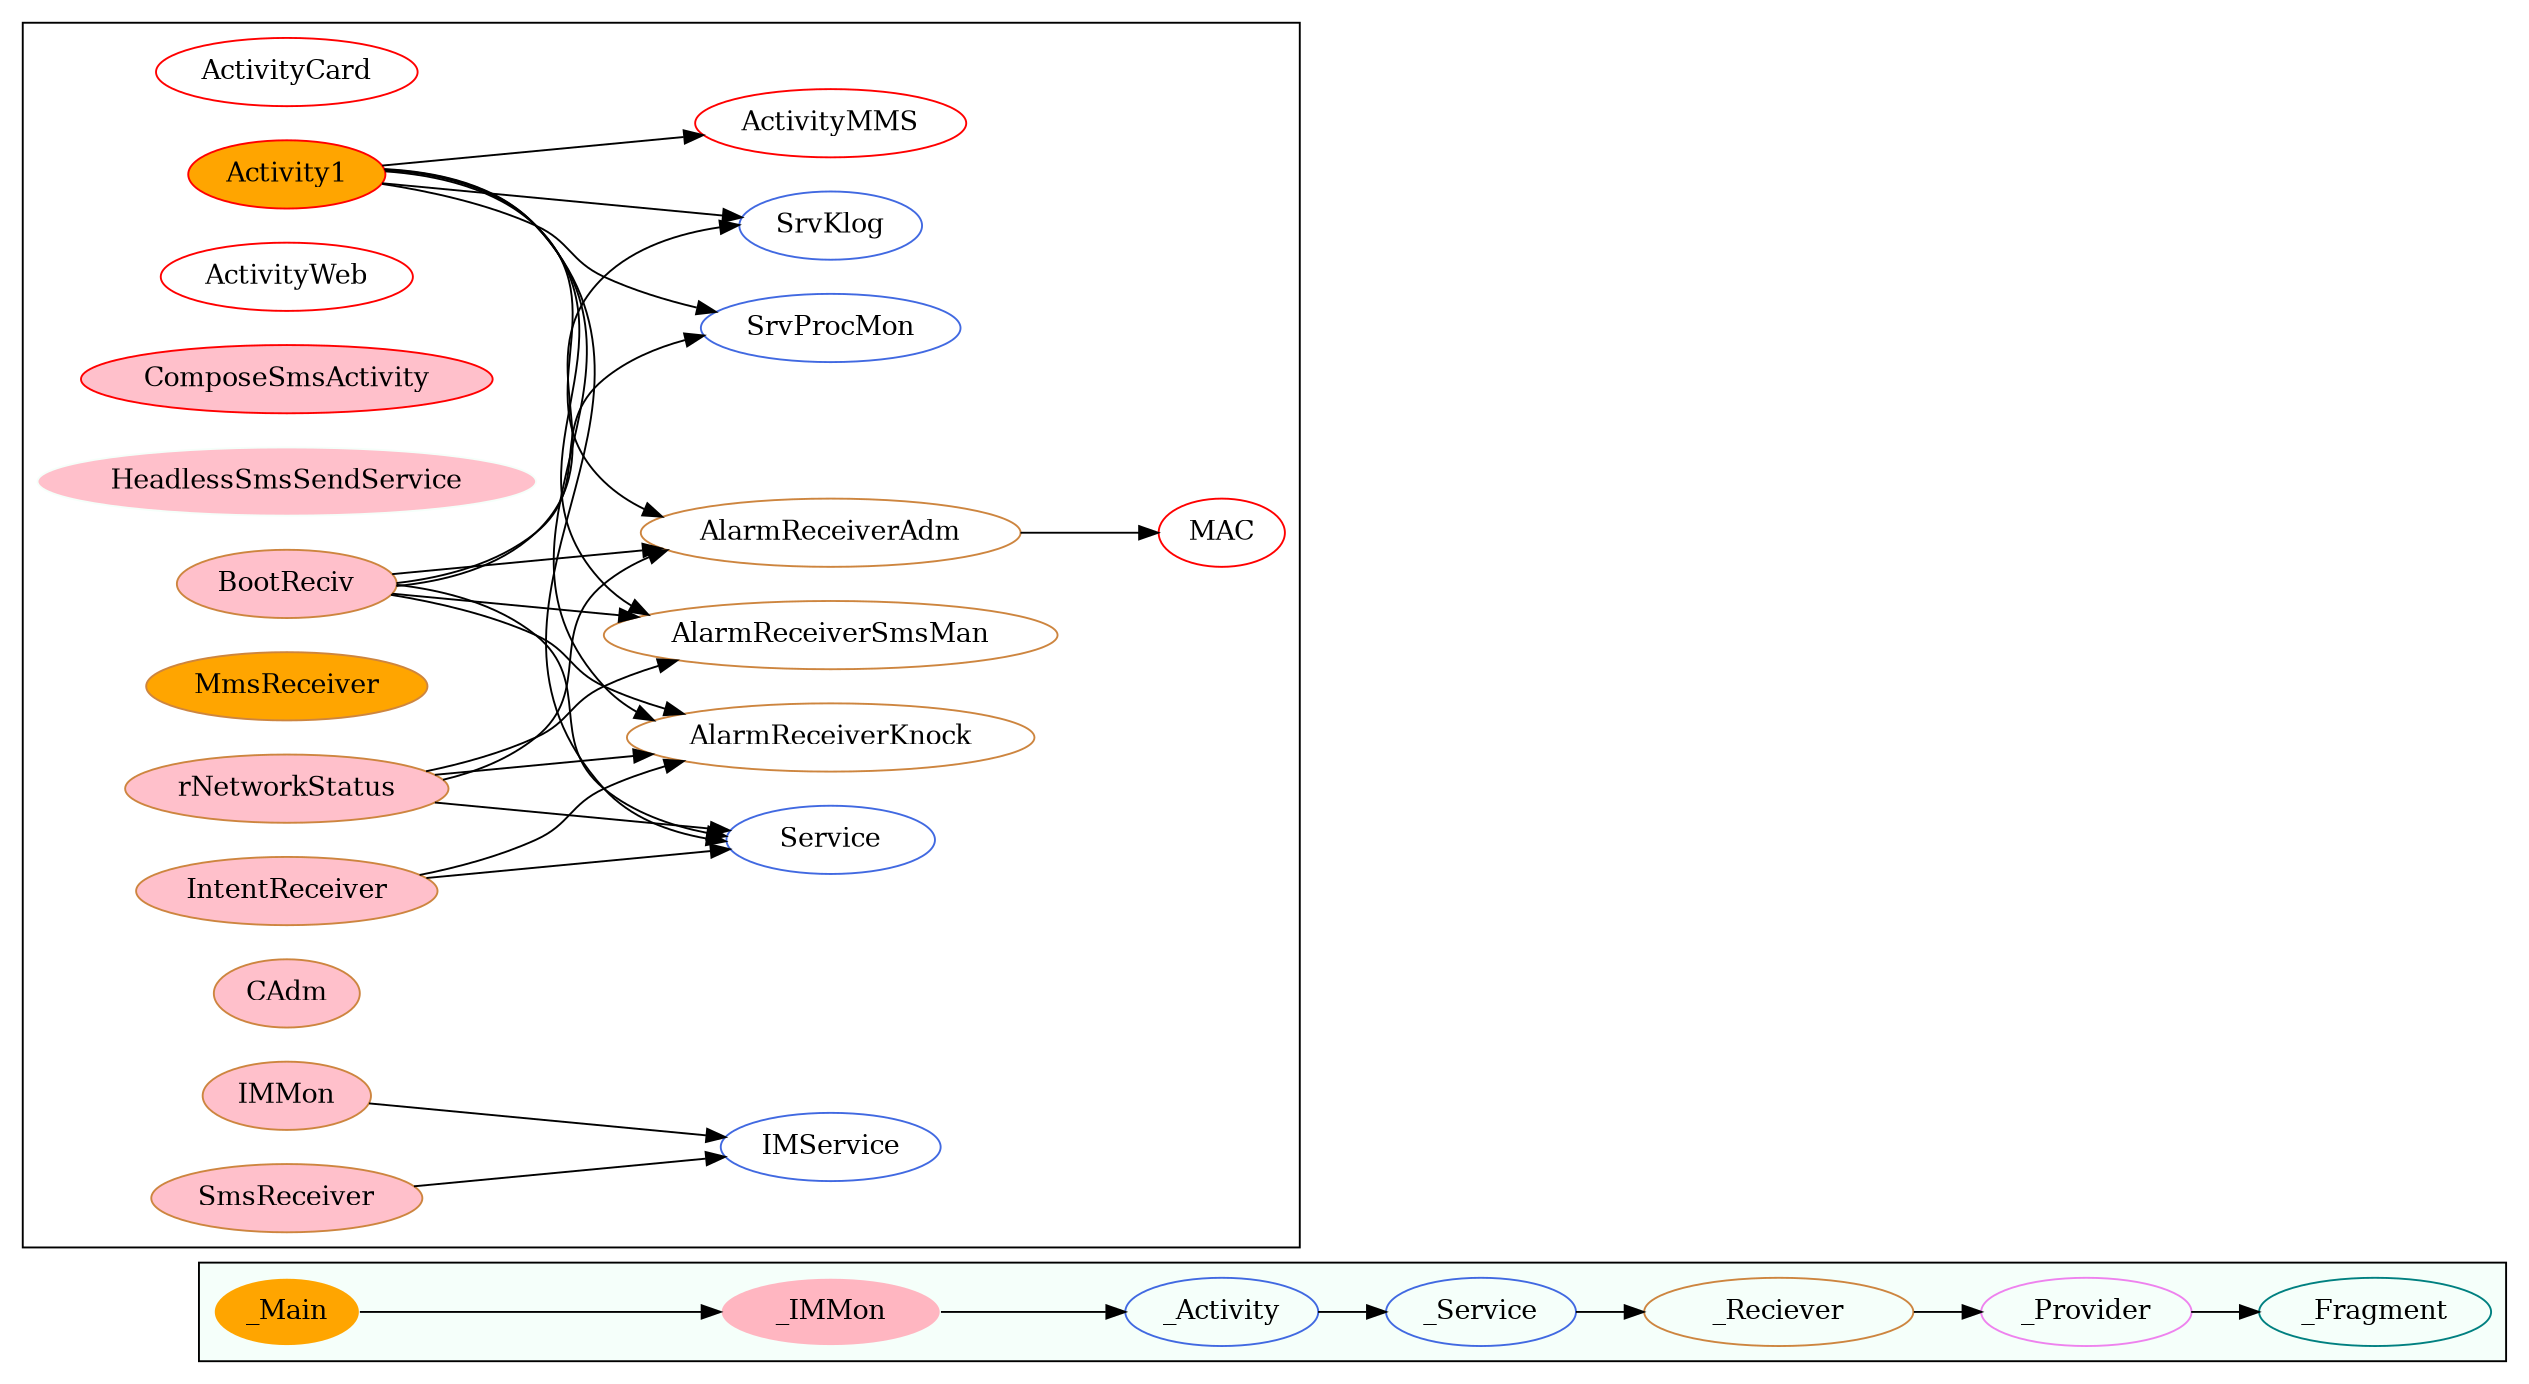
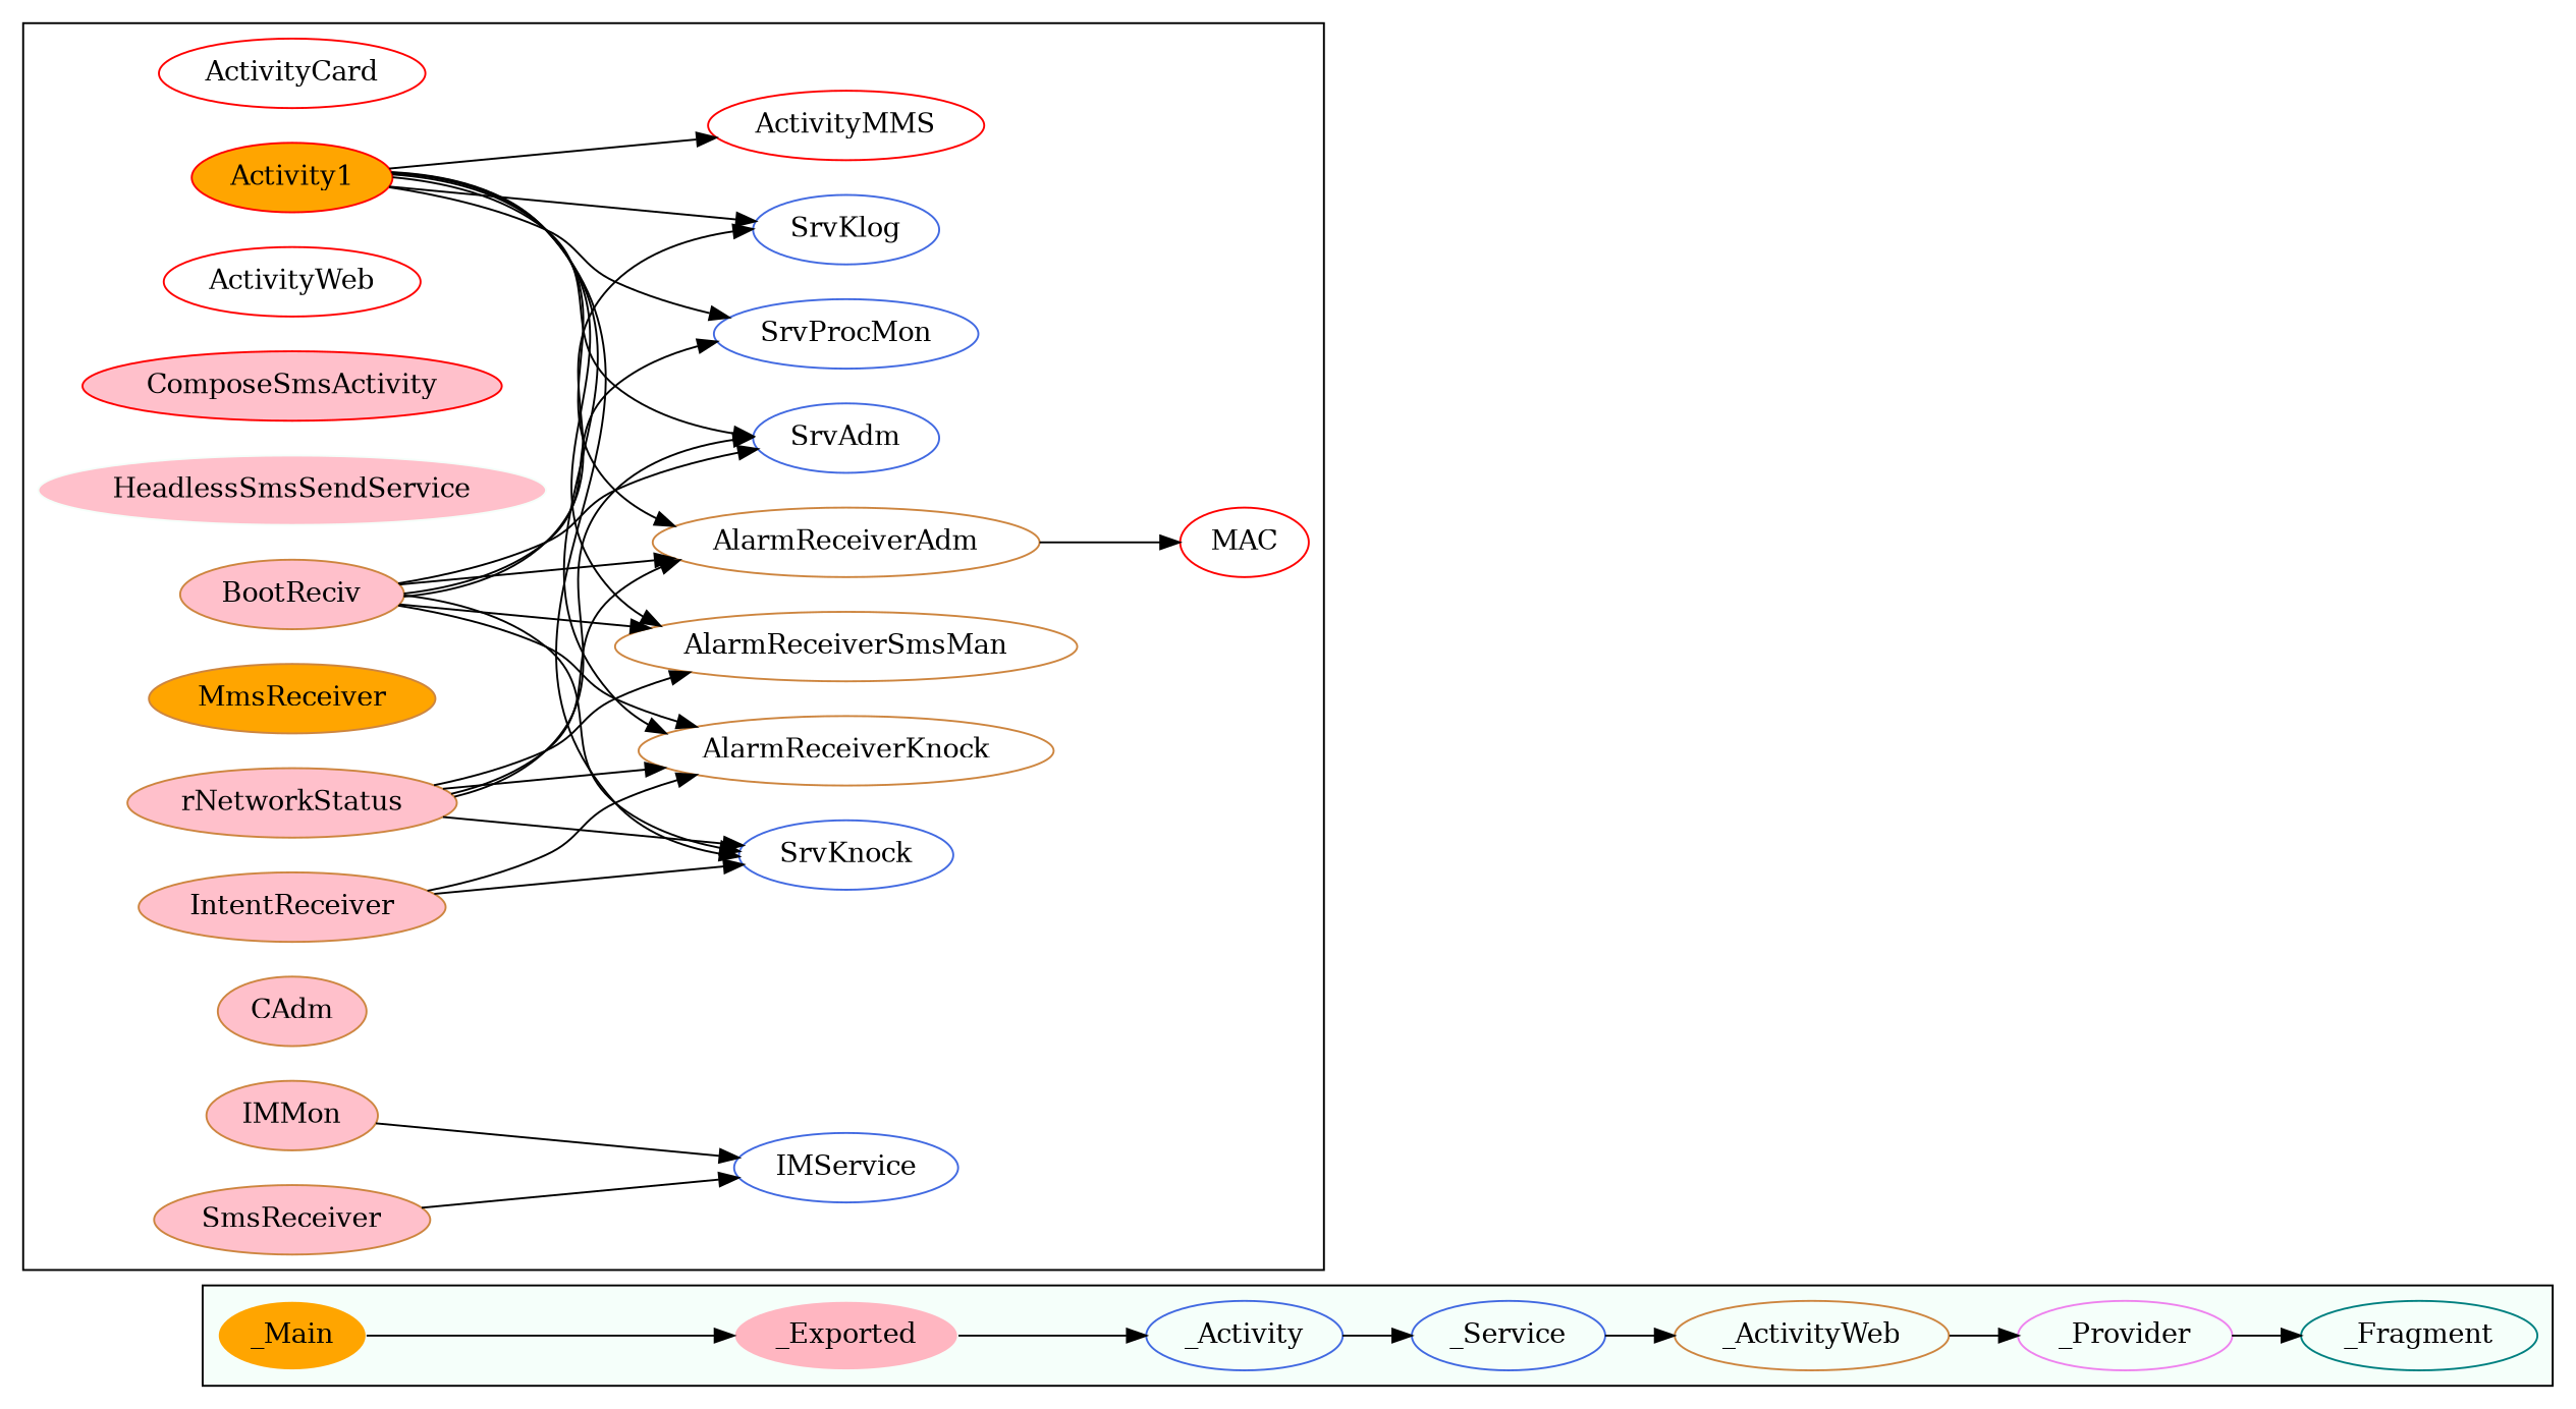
  digraph {
    rankdir=LR
    node [color=peru]
    _Activity [color=royalblue]
    _Service [color=royalblue]
-   _Reciever
+   _Reciever [label=_ActivityWeb]
    _Provider [color=violet]
    _Fragment [color=teal]
    _Main [color=mintcream fillcolor=orange style=filled]
-   _Exported [color=mintcream fillcolor=lightpink style=filled label=_IMMon]
+   _Exported [color=mintcream fillcolor=lightpink style=filled]
    MAC [color=red]
    ActivityCard [color=red]
    Activity1 [color=red fillcolor=orange style=filled]
    ActivityMMS [color=red]
    SrvKlog [color=royalblue]
    SrvProcMon [color=royalblue]
-   SrvKnock [color=royalblue label=Service]
+   SrvKnock [color=royalblue]
+   SrvAdm [color=royalblue]
    AlarmReceiverSmsMan
    AlarmReceiverAdm
    AlarmReceiverKnock
    ActivityWeb [color=red]
    ComposeSmsActivity [color=red fillcolor=pink style=filled]
    HeadlessSmsSendService [color=mintcream fillcolor=pink style=filled]
    IMService [color=royalblue]
    BootReciv [fillcolor=pink style=filled]
    MmsReceiver [fillcolor=orange style=filled]
    IntentReceiver [fillcolor=pink style=filled]
    SmsReceiver [fillcolor=pink style=filled]
    CAdm [fillcolor=pink style=filled]
    rNetworkStatus [fillcolor=pink style=filled]
    IMMon [fillcolor=pink style=filled]
    subgraph cluster_1 {
      bgcolor=mintcream
      _Activity
      _Service
      _Reciever
      _Provider
      _Fragment
      _Main
      _Exported
    }
    subgraph cluster_2 {
      MAC
      ActivityCard
      Activity1
      ActivityMMS
      SrvKlog
      SrvProcMon
      SrvKnock
+     SrvAdm
      AlarmReceiverSmsMan
      AlarmReceiverAdm
      AlarmReceiverKnock
      ActivityWeb
      ComposeSmsActivity
      HeadlessSmsSendService
      IMService
      BootReciv
      MmsReceiver
      IntentReceiver
      SmsReceiver
      CAdm
      rNetworkStatus
      IMMon
    }
    _Activity -> _Service
    _Service -> _Reciever
    _Reciever -> _Provider
    _Provider -> _Fragment
    _Main -> _Exported
    _Exported -> _Activity
    Activity1 -> ActivityMMS
    Activity1 -> SrvKlog
    Activity1 -> SrvProcMon
    Activity1 -> SrvKnock
+   Activity1 -> SrvAdm
    Activity1 -> AlarmReceiverSmsMan
    Activity1 -> AlarmReceiverAdm
    Activity1 -> AlarmReceiverKnock
    AlarmReceiverAdm -> MAC
    BootReciv -> SrvKlog
    BootReciv -> SrvProcMon
    BootReciv -> SrvKnock
+   BootReciv -> SrvAdm
    BootReciv -> AlarmReceiverSmsMan
    BootReciv -> AlarmReceiverAdm
    BootReciv -> AlarmReceiverKnock
    IntentReceiver -> SrvKnock
    IntentReceiver -> AlarmReceiverKnock
    SmsReceiver -> IMService
    rNetworkStatus -> SrvKnock
+   rNetworkStatus -> SrvAdm
    rNetworkStatus -> AlarmReceiverSmsMan
    rNetworkStatus -> AlarmReceiverAdm
    rNetworkStatus -> AlarmReceiverKnock
    IMMon -> IMService
  }
